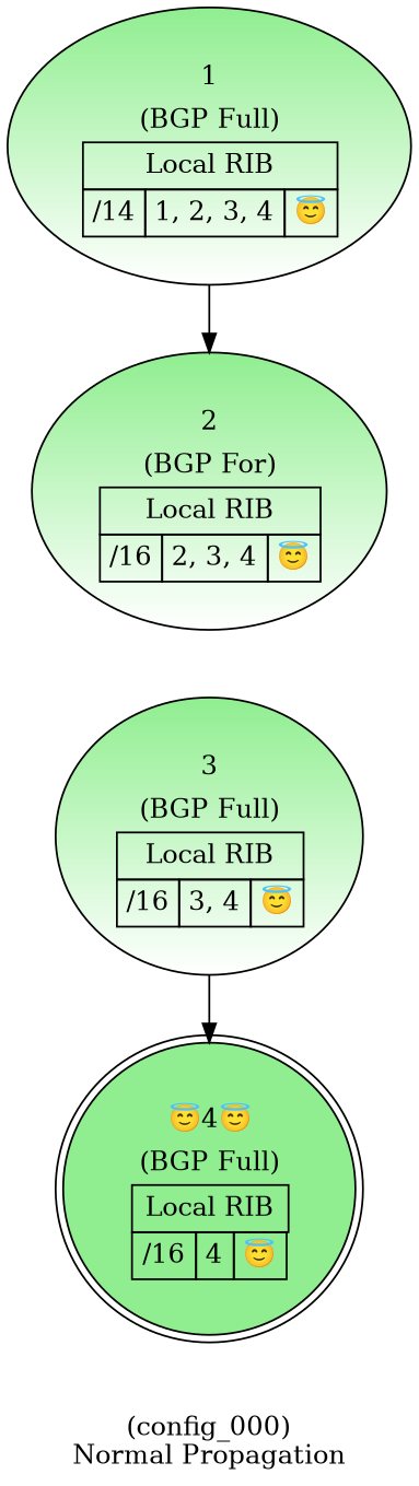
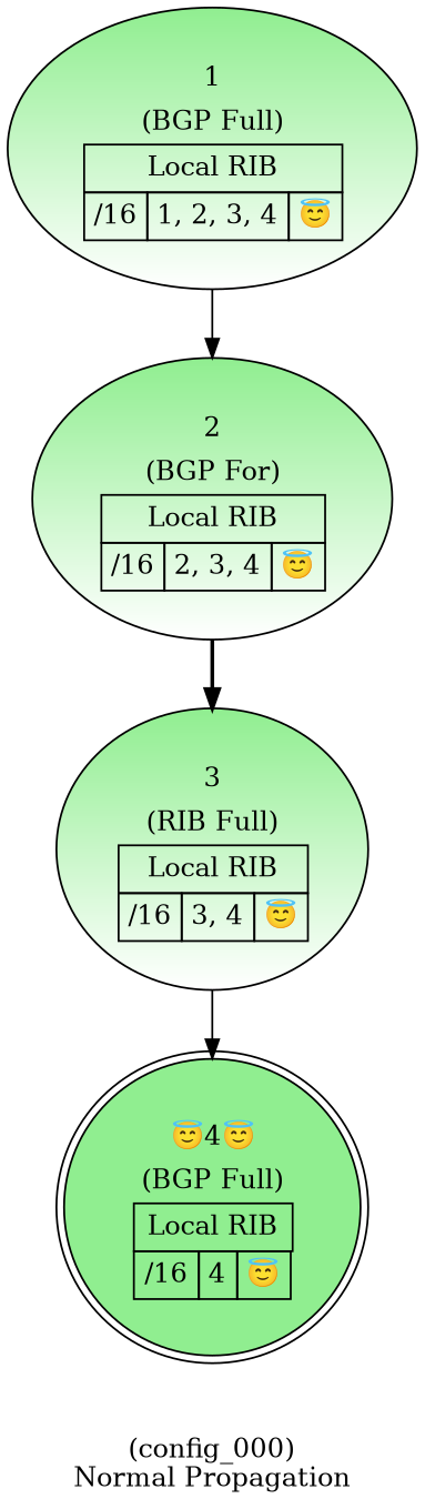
  digraph {
    label="(config_000)\nNormal Propagation"
    node [color=black fillcolor="#90ee90:white" gradientangle=270 style=filled]
    edge [style=solid]
    n1 [fillcolor="#90ee90" label=<             <TABLE BORDER="0" CELLBORDER="1" CELLSPACING="0" CELLPADDING="4">             <TR>             <TD COLSPAN="4" BORDER="0">&#128519;4&#128519;</TD>             </TR>             <TR>             <TD COLSPAN="4" BORDER="0">(BGP Full)</TD>             </TR><TR>                         <TD COLSPAN="4">Local RIB</TD>                       </TR><TR>                             <TD>/16</TD>                             <TD>4</TD>                             <TD>&#128519;</TD></TR></TABLE>> shape=doublecircle]
-   n2 [label=<             <TABLE BORDER="0" CELLBORDER="1" CELLSPACING="0" CELLPADDING="4">             <TR>             <TD COLSPAN="4" BORDER="0">3</TD>             </TR>             <TR>             <TD COLSPAN="4" BORDER="0">(BGP Full)</TD>             </TR><TR>                         <TD COLSPAN="4">Local RIB</TD>                       </TR><TR>                             <TD>/16</TD>                             <TD>3, 4</TD>                             <TD>&#128519;</TD></TR></TABLE>>]
+   n2 [label=<             <TABLE BORDER="0" CELLBORDER="1" CELLSPACING="0" CELLPADDING="4">             <TR>             <TD COLSPAN="4" BORDER="0">3</TD>             </TR>             <TR>             <TD COLSPAN="4" BORDER="0">(RIB Full)</TD>             </TR><TR>                         <TD COLSPAN="4">Local RIB</TD>                       </TR><TR>                             <TD>/16</TD>                             <TD>3, 4</TD>                             <TD>&#128519;</TD></TR></TABLE>>]
    n3 [label=<             <TABLE BORDER="0" CELLBORDER="1" CELLSPACING="0" CELLPADDING="4">             <TR>             <TD COLSPAN="4" BORDER="0">2</TD>             </TR>             <TR>             <TD COLSPAN="4" BORDER="0">(BGP For)</TD>             </TR><TR>                         <TD COLSPAN="4">Local RIB</TD>                       </TR><TR>                             <TD>/16</TD>                             <TD>2, 3, 4</TD>                             <TD>&#128519;</TD></TR></TABLE>>]
-   n4 [label=<             <TABLE BORDER="0" CELLBORDER="1" CELLSPACING="0" CELLPADDING="4">             <TR>             <TD COLSPAN="4" BORDER="0">1</TD>             </TR>             <TR>             <TD COLSPAN="4" BORDER="0">(BGP Full)</TD>             </TR><TR>                         <TD COLSPAN="4">Local RIB</TD>                       </TR><TR>                             <TD>/14</TD>                             <TD>1, 2, 3, 4</TD>                             <TD>&#128519;</TD></TR></TABLE>>]
+   n4 [label=<             <TABLE BORDER="0" CELLBORDER="1" CELLSPACING="0" CELLPADDING="4">             <TR>             <TD COLSPAN="4" BORDER="0">1</TD>             </TR>             <TR>             <TD COLSPAN="4" BORDER="0">(BGP Full)</TD>             </TR><TR>                         <TD COLSPAN="4">Local RIB</TD>                       </TR><TR>                             <TD>/16</TD>                             <TD>1, 2, 3, 4</TD>                             <TD>&#128519;</TD></TR></TABLE>>]
    subgraph sub_1 {
      rank=same
      n1
    }
    subgraph sub_2 {
      rank=same
      n2
    }
    subgraph sub_3 {
      rank=same
      n3
    }
    subgraph sub_4 {
      rank=same
      n4
    }
    n2 -> n1
+   n3 -> n2 [style=bold]
    n4 -> n3
  }
